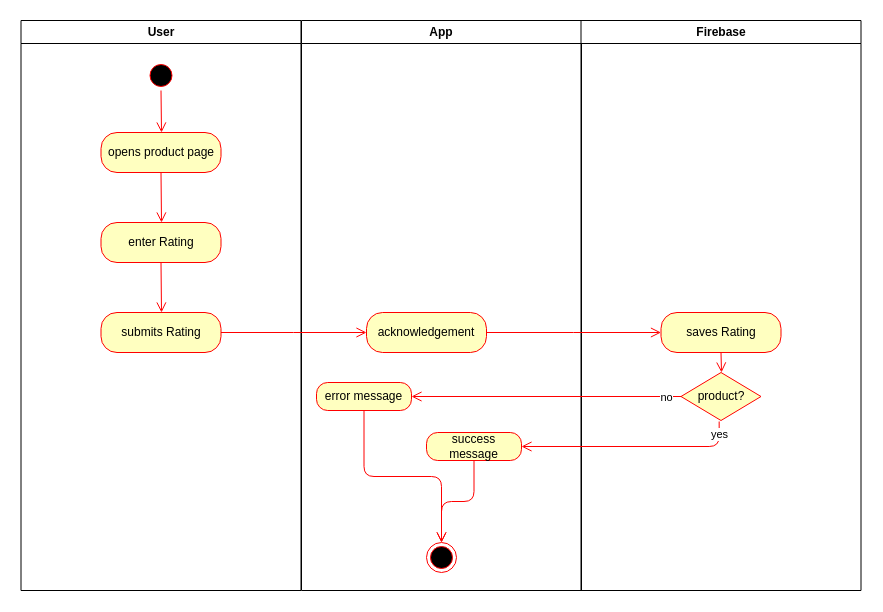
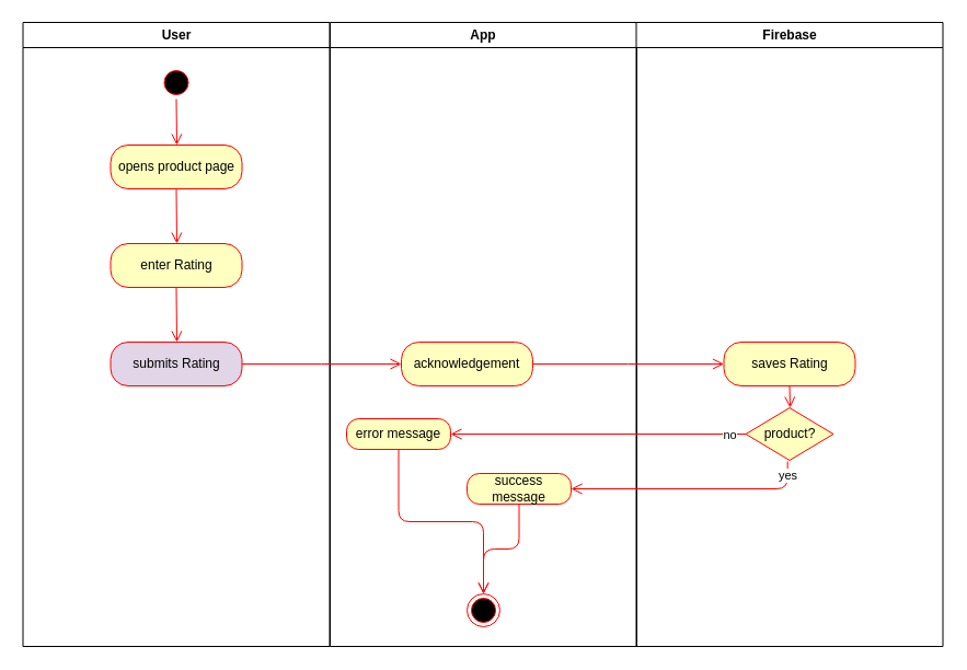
  <mxCell id="0" />
  <mxCell id="1" parent="0" />
  <mxCell id="2" value="User" style="swimlane;whiteSpace=wrap;movable=0;" parent="1" vertex="1"><mxGeometry x="20.5" y="20" width="280" height="570" as="geometry" /></mxCell>
  <mxCell id="3" value="" style="ellipse;shape=startState;fillColor=#000000;strokeColor=#ff0000;" parent="2" vertex="1"><mxGeometry x="125" y="40" width="30" height="30" as="geometry" /></mxCell>
  <mxCell id="4" value="" style="edgeStyle=elbowEdgeStyle;elbow=horizontal;verticalAlign=bottom;endArrow=open;endSize=8;strokeColor=#FF0000;endFill=1;rounded=0;entryX=0.5;entryY=0;entryDx=0;entryDy=0;" parent="2" source="3" target="5" edge="1"><mxGeometry x="100" y="40" as="geometry"><mxPoint x="140" y="122" as="targetPoint" /></mxGeometry></mxCell>
  <mxCell id="5" value="opens product page" style="rounded=1;whiteSpace=wrap;html=1;arcSize=40;fontColor=#000000;fillColor=#ffffc0;strokeColor=#ff0000;" parent="2" vertex="1"><mxGeometry x="80" y="112" width="120" height="40" as="geometry" /></mxCell>
  <mxCell id="6" value="enter Rating" style="rounded=1;whiteSpace=wrap;html=1;arcSize=40;fontColor=#000000;fillColor=#ffffc0;strokeColor=#ff0000;" vertex="1" parent="2"><mxGeometry x="80" y="202" width="120" height="40" as="geometry" /></mxCell>
  <mxCell id="7" value="" style="edgeStyle=elbowEdgeStyle;elbow=horizontal;verticalAlign=bottom;endArrow=open;endSize=8;strokeColor=#FF0000;endFill=1;rounded=0;entryX=0.5;entryY=0;entryDx=0;entryDy=0;exitX=0.5;exitY=1;exitDx=0;exitDy=0;" edge="1" parent="2" source="5" target="6"><mxGeometry x="-64.7" y="14" as="geometry"><mxPoint x="139.8" y="214" as="targetPoint" /><mxPoint x="139.8" y="172" as="sourcePoint" /></mxGeometry></mxCell>
- <mxCell id="8" value="submits Rating" style="rounded=1;whiteSpace=wrap;html=1;arcSize=40;fontColor=#000000;fillColor=#ffffc0;strokeColor=#ff0000;" vertex="1" parent="2"><mxGeometry x="80" y="292" width="120" height="40" as="geometry" /></mxCell>
+ <mxCell id="8" value="submits Rating" style="rounded=1;whiteSpace=wrap;html=1;arcSize=40;fontColor=#000000;fillColor=#e1d5e7;strokeColor=#ff0000;" vertex="1" parent="2"><mxGeometry x="80" y="292" width="120" height="40" as="geometry" /></mxCell>
  <mxCell id="9" value="" style="edgeStyle=elbowEdgeStyle;elbow=horizontal;verticalAlign=bottom;endArrow=open;endSize=8;strokeColor=#FF0000;endFill=1;rounded=0;exitX=0.5;exitY=1;exitDx=0;exitDy=0;entryX=0.5;entryY=0;entryDx=0;entryDy=0;" edge="1" parent="2" source="6" target="8"><mxGeometry x="-229.4" y="-14" as="geometry"><mxPoint x="139.5" y="282" as="targetPoint" /><mxPoint x="139.8" y="252" as="sourcePoint" /></mxGeometry></mxCell>
  <mxCell id="10" value="App" style="swimlane;whiteSpace=wrap;movable=0;" parent="1" vertex="1"><mxGeometry x="301" y="20" width="280" height="570" as="geometry" /></mxCell>
  <mxCell id="11" value="" style="ellipse;shape=endState;fillColor=#000000;strokeColor=#ff0000" parent="10" vertex="1"><mxGeometry x="125" y="522" width="30" height="30" as="geometry" /></mxCell>
  <mxCell id="12" value="acknowledgement" style="rounded=1;whiteSpace=wrap;html=1;arcSize=40;fontColor=#000000;fillColor=#ffffc0;strokeColor=#ff0000;" vertex="1" parent="10"><mxGeometry x="65" y="292" width="120" height="40" as="geometry" /></mxCell>
  <mxCell id="13" value="error message" style="rounded=1;whiteSpace=wrap;html=1;arcSize=40;fontColor=#000000;fillColor=#ffffc0;strokeColor=#ff0000;" vertex="1" parent="10"><mxGeometry x="15" y="362" width="95" height="28" as="geometry" /></mxCell>
  <mxCell id="14" value="success message" style="rounded=1;whiteSpace=wrap;html=1;arcSize=40;fontColor=#000000;fillColor=#ffffc0;strokeColor=#ff0000;" vertex="1" parent="10"><mxGeometry x="125" y="412" width="95" height="28" as="geometry" /></mxCell>
  <mxCell id="15" value="" style="edgeStyle=orthogonalEdgeStyle;elbow=horizontal;verticalAlign=bottom;endArrow=open;endSize=8;strokeColor=#FF0000;endFill=1;rounded=1;entryX=0.5;entryY=0;entryDx=0;entryDy=0;exitX=0.5;exitY=1;exitDx=0;exitDy=0;" edge="1" parent="10" source="14" target="11"><mxGeometry x="-303.4" y="77.76" as="geometry"><mxPoint x="359.5" y="502" as="targetPoint" /><mxPoint x="185" y="502" as="sourcePoint" /></mxGeometry></mxCell>
  <mxCell id="16" value="" style="edgeStyle=orthogonalEdgeStyle;elbow=horizontal;verticalAlign=bottom;endArrow=open;endSize=8;strokeColor=#FF0000;endFill=1;rounded=1;exitX=0.5;exitY=1;exitDx=0;exitDy=0;entryX=0.5;entryY=0;entryDx=0;entryDy=0;" edge="1" parent="10" source="13" target="11"><mxGeometry x="-738.4" y="-40.24" as="geometry"><mxPoint x="125" y="512" as="targetPoint" /><mxPoint x="182.5" y="450" as="sourcePoint" /></mxGeometry></mxCell>
  <mxCell id="17" value="Firebase" style="swimlane;whiteSpace=wrap;movable=0;" parent="1" vertex="1"><mxGeometry x="580.5" y="20" width="280" height="570" as="geometry" /></mxCell>
  <mxCell id="18" value="saves Rating" style="rounded=1;whiteSpace=wrap;html=1;arcSize=40;fontColor=#000000;fillColor=#ffffc0;strokeColor=#ff0000;" vertex="1" parent="17"><mxGeometry x="80" y="292" width="120" height="40" as="geometry" /></mxCell>
  <mxCell id="19" value="&lt;font color=&quot;#000000&quot;&gt;product?&lt;/font&gt;" style="rhombus;whiteSpace=wrap;html=1;fillColor=#ffffc0;strokeColor=#ff0000;" vertex="1" parent="17"><mxGeometry x="100" y="352" width="80" height="48" as="geometry" /></mxCell>
  <mxCell id="20" value="" style="edgeStyle=elbowEdgeStyle;elbow=horizontal;verticalAlign=bottom;endArrow=open;endSize=8;strokeColor=#FF0000;endFill=1;rounded=0;entryX=0.5;entryY=0;entryDx=0;entryDy=0;exitX=0.5;exitY=1;exitDx=0;exitDy=0;" edge="1" parent="17" source="18" target="19"><mxGeometry x="-572.9" y="-102.24" as="geometry"><mxPoint x="90" y="322" as="targetPoint" /><mxPoint x="-84.5" y="322" as="sourcePoint" /></mxGeometry></mxCell>
  <mxCell id="21" value="" style="edgeStyle=elbowEdgeStyle;elbow=horizontal;verticalAlign=bottom;endArrow=open;endSize=8;strokeColor=#FF0000;endFill=1;rounded=0;exitX=1;exitY=0.5;exitDx=0;exitDy=0;entryX=0;entryY=0.5;entryDx=0;entryDy=0;" edge="1" parent="1" source="8" target="12"><mxGeometry x="-123.9" y="16" as="geometry"><mxPoint x="266" y="342" as="targetPoint" /><mxPoint x="266" y="292" as="sourcePoint" /></mxGeometry></mxCell>
  <mxCell id="22" value="" style="edgeStyle=elbowEdgeStyle;elbow=horizontal;verticalAlign=bottom;endArrow=open;endSize=8;strokeColor=#FF0000;endFill=1;rounded=0;entryX=0;entryY=0.5;entryDx=0;entryDy=0;exitX=1;exitY=0.5;exitDx=0;exitDy=0;" edge="1" parent="1" source="12" target="18"><mxGeometry x="141.6" y="15.76" as="geometry"><mxPoint x="631.5" y="331.76" as="targetPoint" /><mxPoint x="506" y="332" as="sourcePoint" /></mxGeometry></mxCell>
  <mxCell id="23" value="" style="html=1;align=left;verticalAlign=bottom;endArrow=open;endSize=8;strokeColor=#ff0000;exitX=0;exitY=0.5;exitDx=0;exitDy=0;entryX=1;entryY=0.5;entryDx=0;entryDy=0;" edge="1" parent="1" source="19" target="13"><mxGeometry x="-1" relative="1" as="geometry"><mxPoint x="426" y="406" as="targetPoint" /><mxPoint x="680.5" y="430.5" as="sourcePoint" /></mxGeometry></mxCell>
  <mxCell id="24" value="no" style="edgeLabel;html=1;align=center;verticalAlign=middle;resizable=0;points=[];" connectable="0" vertex="1" parent="23"><mxGeometry x="-0.89" relative="1" as="geometry"><mxPoint as="offset" /></mxGeometry></mxCell>
  <mxCell id="25" value="" style="html=1;align=left;verticalAlign=bottom;endArrow=open;endSize=8;strokeColor=#ff0000;exitX=0.477;exitY=1.021;exitDx=0;exitDy=0;exitPerimeter=0;entryX=1;entryY=0.5;entryDx=0;entryDy=0;edgeStyle=orthogonalEdgeStyle;" edge="1" parent="1" source="19" target="14"><mxGeometry x="-1" relative="1" as="geometry"><mxPoint x="646" y="462" as="targetPoint" /><mxPoint x="720.5" y="452" as="sourcePoint" /></mxGeometry></mxCell>
  <mxCell id="26" value="yes" style="edgeLabel;html=1;align=center;verticalAlign=middle;resizable=0;points=[];" connectable="0" vertex="1" parent="25"><mxGeometry x="-0.89" relative="1" as="geometry"><mxPoint as="offset" /></mxGeometry></mxCell>
